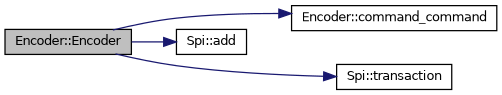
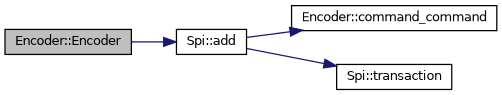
  digraph {
    rankdir=LR
    node [color=black fillcolor=white fontname=Helvetica fontsize=10 shape=record style=filled]
    edge [color=midnightblue fontname=Helvetica fontsize=10 labelfontname=Helvetica labelfontsize=10 style=solid]
    n1 [fillcolor=grey75 fontcolor=black height=0.2 label="Encoder::Encoder" width=0.4]
    n2 [height=0.2 label="Spi::add" width=0.4]
    n3 [height=0.2 label="Encoder::command_command" width=0.4]
    n4 [height=0.2 label="Spi::transaction" width=0.4]
    n1 -> n2
-   n1 -> n3
-   n1 -> n4
+   n2 -> n3
+   n2 -> n4
  }
